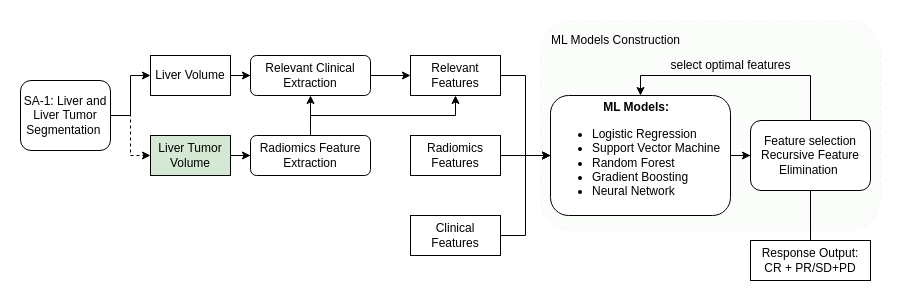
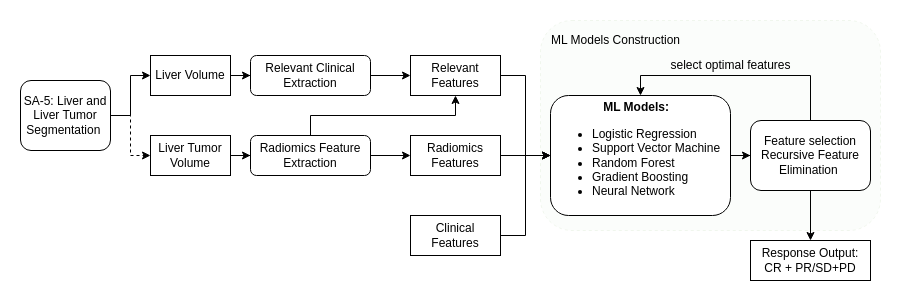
  <mxCell id="0" />
  <mxCell id="1" parent="0" />
  <mxCell id="2" value="" style="rounded=1;whiteSpace=wrap;html=1;dashed=1;opacity=10;fillColor=#d5e8d4;strokeColor=#82b366;" vertex="1" parent="1"><mxGeometry x="540" y="20" width="340" height="210" as="geometry" /></mxCell>
  <mxCell id="3" style="edgeStyle=orthogonalEdgeStyle;rounded=0;orthogonalLoop=1;jettySize=auto;html=1;entryX=0;entryY=0.5;entryDx=0;entryDy=0;" edge="1" parent="1" source="5" target="7"><mxGeometry relative="1" as="geometry" /></mxCell>
  <mxCell id="4" style="edgeStyle=orthogonalEdgeStyle;rounded=0;orthogonalLoop=1;jettySize=auto;html=1;entryX=0;entryY=0.5;entryDx=0;entryDy=0;dashed=1;" edge="1" parent="1" source="5" target="9"><mxGeometry relative="1" as="geometry" /></mxCell>
- <mxCell id="5" value="SA-1: Liver and Liver Tumor Segmentation&amp;nbsp;" style="rounded=1;whiteSpace=wrap;html=1;fontSize=12;glass=0;strokeWidth=1;shadow=0;" vertex="1" parent="1"><mxGeometry x="20" y="80" width="90" height="70" as="geometry" /></mxCell>
+ <mxCell id="5" value="SA-5: Liver and Liver Tumor Segmentation&amp;nbsp;" style="rounded=1;whiteSpace=wrap;html=1;fontSize=12;glass=0;strokeWidth=1;shadow=0;" vertex="1" parent="1"><mxGeometry x="20" y="80" width="90" height="70" as="geometry" /></mxCell>
  <mxCell id="6" value="" style="edgeStyle=orthogonalEdgeStyle;rounded=0;orthogonalLoop=1;jettySize=auto;html=1;" edge="1" parent="1" source="7" target="11"><mxGeometry relative="1" as="geometry" /></mxCell>
  <mxCell id="7" value="Liver Volume" style="rounded=0;whiteSpace=wrap;html=1;" vertex="1" parent="1"><mxGeometry x="150" y="55" width="80" height="40" as="geometry" /></mxCell>
  <mxCell id="8" value="" style="edgeStyle=orthogonalEdgeStyle;rounded=0;orthogonalLoop=1;jettySize=auto;html=1;" edge="1" parent="1" source="9" target="14"><mxGeometry relative="1" as="geometry" /></mxCell>
- <mxCell id="9" value="Liver Tumor Volume" style="rounded=0;whiteSpace=wrap;html=1;fillColor=#d5e8d4;" vertex="1" parent="1"><mxGeometry x="150" y="135" width="80" height="40" as="geometry" /></mxCell>
+ <mxCell id="9" value="Liver Tumor Volume" style="rounded=0;whiteSpace=wrap;html=1;" vertex="1" parent="1"><mxGeometry x="150" y="135" width="80" height="40" as="geometry" /></mxCell>
  <mxCell id="10" value="" style="edgeStyle=orthogonalEdgeStyle;rounded=0;orthogonalLoop=1;jettySize=auto;html=1;" edge="1" parent="1" source="11" target="16"><mxGeometry relative="1" as="geometry" /></mxCell>
  <mxCell id="11" value="Relevant Clinical Extraction" style="rounded=1;whiteSpace=wrap;html=1;" vertex="1" parent="1"><mxGeometry x="250" y="55" width="120" height="40" as="geometry" /></mxCell>
  <mxCell id="12" style="edgeStyle=orthogonalEdgeStyle;rounded=0;orthogonalLoop=1;jettySize=auto;html=1;entryX=0.5;entryY=1;entryDx=0;entryDy=0;" edge="1" parent="1" source="14" target="16"><mxGeometry relative="1" as="geometry"><Array as="points"><mxPoint x="310" y="115" /><mxPoint x="455" y="115" /></Array></mxGeometry></mxCell>
- <mxCell id="13" value="" style="edgeStyle=orthogonalEdgeStyle;rounded=0;orthogonalLoop=1;jettySize=auto;html=1;" edge="1" parent="1" source="14" target="11"><mxGeometry relative="1" as="geometry" /></mxCell>
+ <mxCell id="13" value="" style="edgeStyle=orthogonalEdgeStyle;rounded=0;orthogonalLoop=1;jettySize=auto;html=1;" edge="1" parent="1" source="14" target="18"><mxGeometry relative="1" as="geometry" /></mxCell>
  <mxCell id="14" value="Radiomics Feature Extraction" style="rounded=1;whiteSpace=wrap;html=1;" vertex="1" parent="1"><mxGeometry x="250" y="135" width="120" height="40" as="geometry" /></mxCell>
  <mxCell id="15" style="edgeStyle=orthogonalEdgeStyle;rounded=0;orthogonalLoop=1;jettySize=auto;html=1;entryX=0;entryY=0.5;entryDx=0;entryDy=0;" edge="1" parent="1" source="16" target="22"><mxGeometry relative="1" as="geometry" /></mxCell>
  <mxCell id="16" value="Relevant Features" style="rounded=0;whiteSpace=wrap;html=1;" vertex="1" parent="1"><mxGeometry x="410" y="55" width="90" height="40" as="geometry" /></mxCell>
  <mxCell id="17" value="" style="edgeStyle=orthogonalEdgeStyle;rounded=0;orthogonalLoop=1;jettySize=auto;html=1;" edge="1" parent="1" source="18" target="22"><mxGeometry relative="1" as="geometry" /></mxCell>
  <mxCell id="18" value="Radiomics Features" style="rounded=0;whiteSpace=wrap;html=1;" vertex="1" parent="1"><mxGeometry x="410" y="135" width="90" height="40" as="geometry" /></mxCell>
  <mxCell id="19" value="" style="edgeStyle=orthogonalEdgeStyle;rounded=0;orthogonalLoop=1;jettySize=auto;html=1;entryX=0;entryY=0.5;entryDx=0;entryDy=0;" edge="1" parent="1" source="20" target="22"><mxGeometry relative="1" as="geometry" /></mxCell>
  <mxCell id="20" value="Clinical Features" style="rounded=0;whiteSpace=wrap;html=1;" vertex="1" parent="1"><mxGeometry x="410" y="215" width="90" height="40" as="geometry" /></mxCell>
  <mxCell id="21" value="" style="edgeStyle=orthogonalEdgeStyle;rounded=0;orthogonalLoop=1;jettySize=auto;html=1;" edge="1" parent="1" source="22" target="25"><mxGeometry relative="1" as="geometry" /></mxCell>
  <mxCell id="22" value="&lt;div style=&quot;text-align: center;&quot;&gt;&lt;b&gt;ML Models:&lt;/b&gt;&lt;/div&gt;&lt;div&gt;&lt;ul&gt;&lt;li&gt;Logistic Regression&lt;br&gt;&lt;/li&gt;&lt;li&gt;Support Vector Machine&lt;br&gt;&lt;/li&gt;&lt;li&gt;Random Forest&amp;nbsp;&lt;br&gt;&lt;/li&gt;&lt;li&gt;Gradient Boosting&lt;br&gt;&lt;/li&gt;&lt;li&gt;Neural Network&lt;br&gt;&lt;/li&gt;&lt;/ul&gt;&lt;/div&gt;" style="rounded=1;whiteSpace=wrap;html=1;align=left;" vertex="1" parent="1"><mxGeometry x="550" y="95" width="180" height="120" as="geometry" /></mxCell>
- <mxCell id="23" value="" style="edgeStyle=orthogonalEdgeStyle;rounded=0;orthogonalLoop=1;jettySize=auto;html=1;endArrow=none;" edge="1" parent="1" source="25" target="26"><mxGeometry relative="1" as="geometry" /></mxCell>
+ <mxCell id="23" value="" style="edgeStyle=orthogonalEdgeStyle;rounded=0;orthogonalLoop=1;jettySize=auto;html=1;" edge="1" parent="1" source="25" target="26"><mxGeometry relative="1" as="geometry" /></mxCell>
  <mxCell id="24" style="edgeStyle=orthogonalEdgeStyle;rounded=0;orthogonalLoop=1;jettySize=auto;html=1;entryX=0.5;entryY=0;entryDx=0;entryDy=0;" edge="1" parent="1" source="25" target="22"><mxGeometry relative="1" as="geometry"><Array as="points"><mxPoint x="810" y="75" /><mxPoint x="640" y="75" /></Array></mxGeometry></mxCell>
  <mxCell id="25" value="Feature selection Recursive Feature Elimination&amp;nbsp;" style="rounded=1;whiteSpace=wrap;html=1;" vertex="1" parent="1"><mxGeometry x="750" y="120" width="120" height="70" as="geometry" /></mxCell>
  <mxCell id="26" value="Response Output:&lt;div&gt;CR + PR/SD+PD&lt;/div&gt;" style="rounded=0;whiteSpace=wrap;html=1;" vertex="1" parent="1"><mxGeometry x="750" y="240" width="120" height="40" as="geometry" /></mxCell>
  <mxCell id="27" value="select optimal features" style="text;html=1;align=center;verticalAlign=middle;resizable=0;points=[];autosize=1;strokeColor=none;fillColor=none;" vertex="1" parent="1"><mxGeometry x="660" y="50" width="140" height="30" as="geometry" /></mxCell>
  <mxCell id="28" value="ML Models Construction" style="text;html=1;align=center;verticalAlign=middle;resizable=0;points=[];autosize=1;strokeColor=none;fillColor=none;" vertex="1" parent="1"><mxGeometry x="540" y="25" width="150" height="30" as="geometry" /></mxCell>
